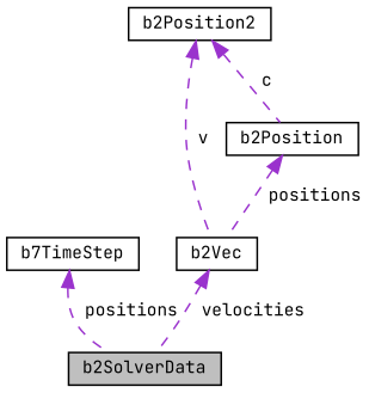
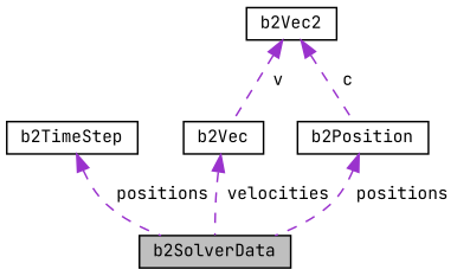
  digraph {
    fontname="JetBrains Mono"
    node [color=black fillcolor=white fontname="JetBrains Mono" fontsize=10 shape=record style=filled]
    edge [color=darkorchid3 dir=back fontname="JetBrains Mono" fontsize=10 labelfontname=Helvetica labelfontsize=10 style=dashed]
    n1 [fillcolor=grey75 fontcolor=black height=0.2 label=b2SolverData width=0.4]
-   n2 [height=0.2 label=b7TimeStep width=0.4]
+   n2 [height=0.2 label=b2TimeStep width=0.4]
    n3 [height=0.2 label=b2Vec width=0.4]
-   n4 [height=0.2 label=b2Position2 width=0.4]
+   n4 [height=0.2 label=b2Vec2 width=0.4]
    n5 [height=0.2 label=b2Position width=0.4]
    n2 -> n1 [label=" positions"]
    n3 -> n1 [label=" velocities"]
    n4 -> n3 [label=" v"]
    n4 -> n5 [label=" c"]
-   n5 -> n3 [label=" positions"]
+   n5 -> n1 [label=" positions"]
  }
